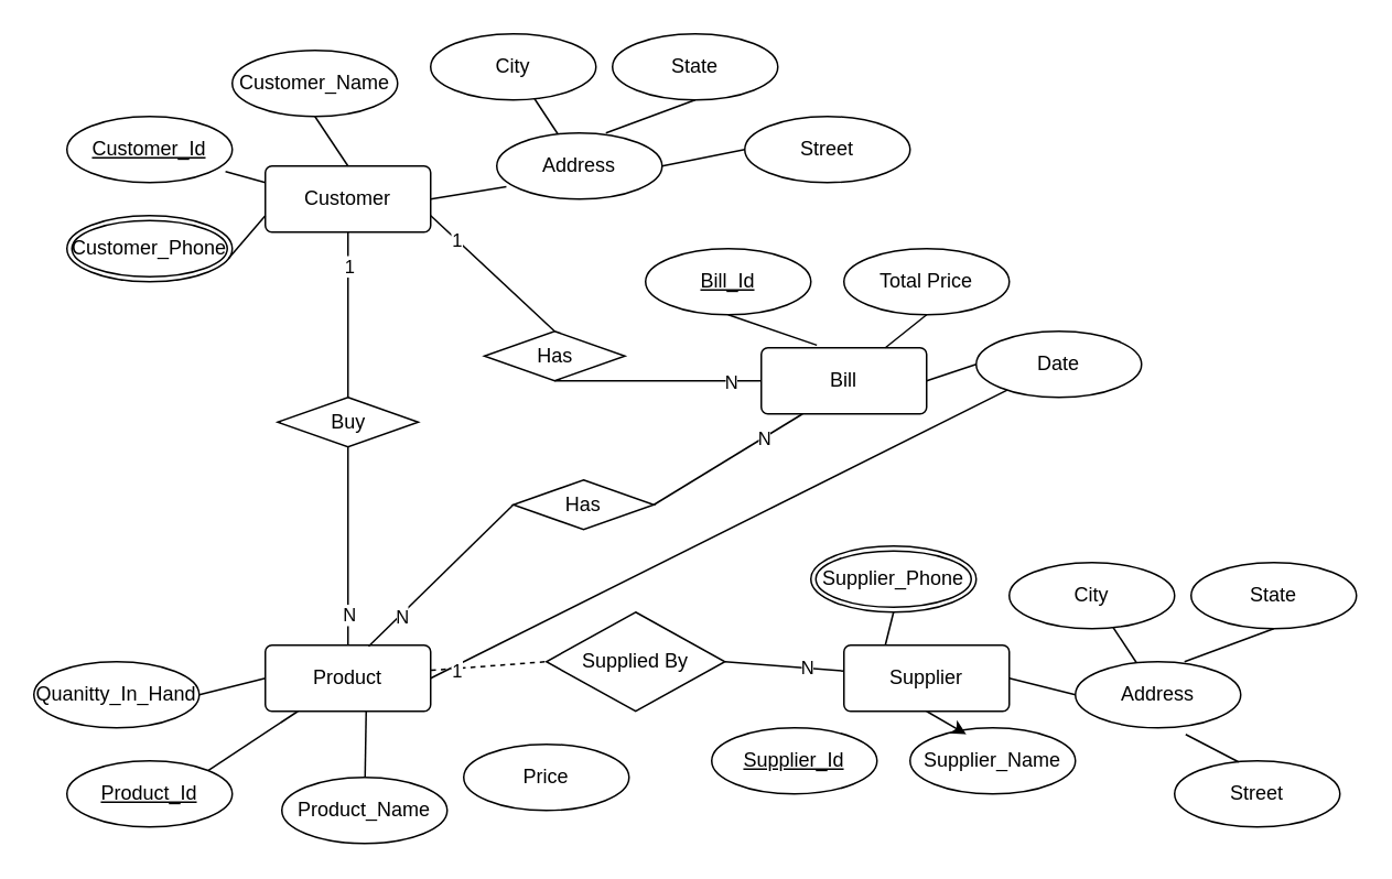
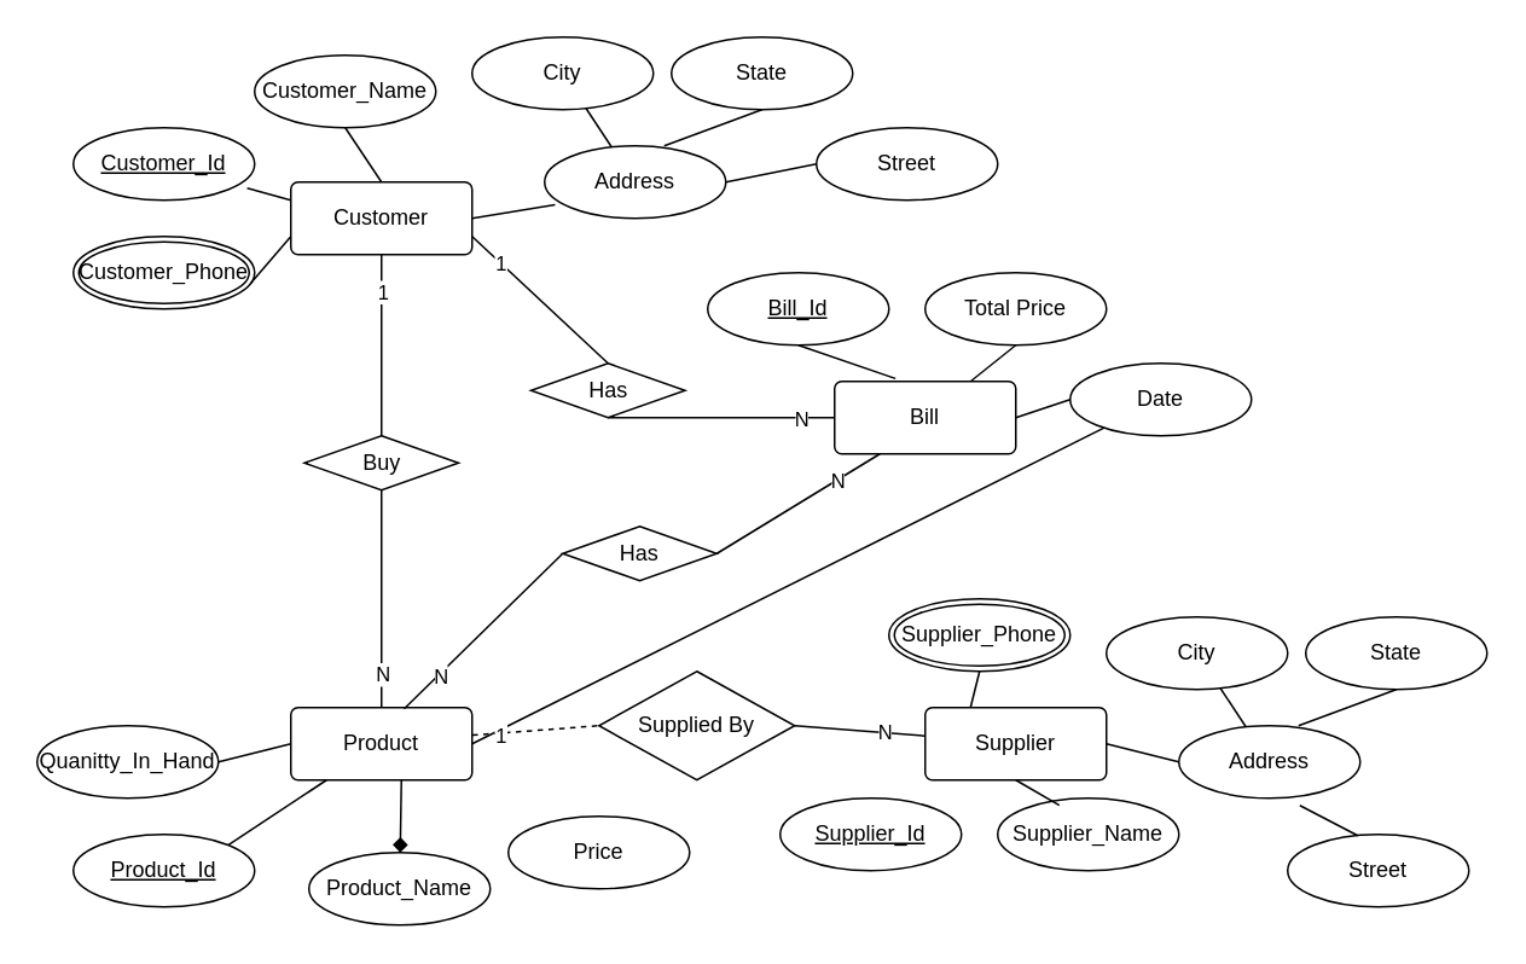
  <mxCell id="0" />
  <mxCell id="1" parent="0" />
  <mxCell id="2" value="" style="group" vertex="1" connectable="0" parent="1"><mxGeometry x="20" y="390" width="435" height="120" as="geometry" /></mxCell>
  <mxCell id="3" value="Product" style="rounded=1;arcSize=10;whiteSpace=wrap;html=1;align=center;" vertex="1" parent="2"><mxGeometry x="140" width="100" height="40" as="geometry" /></mxCell>
  <mxCell id="4" value="Product_Id" style="ellipse;whiteSpace=wrap;html=1;align=center;fontStyle=4;" vertex="1" parent="2"><mxGeometry x="20" y="70" width="100" height="40" as="geometry" /></mxCell>
  <mxCell id="5" value="Product_Name" style="ellipse;whiteSpace=wrap;html=1;align=center;" vertex="1" parent="2"><mxGeometry x="150" y="80" width="100" height="40" as="geometry" /></mxCell>
  <mxCell id="6" value="Quanitty_In_Hand" style="ellipse;whiteSpace=wrap;html=1;align=center;" vertex="1" parent="2"><mxGeometry y="10" width="100" height="40" as="geometry" /></mxCell>
  <mxCell id="7" value="Price" style="ellipse;whiteSpace=wrap;html=1;align=center;" vertex="1" parent="2"><mxGeometry x="260" y="60" width="100" height="40" as="geometry" /></mxCell>
  <mxCell id="8" value="" style="endArrow=none;html=1;rounded=0;exitX=1;exitY=0.5;exitDx=0;exitDy=0;" edge="1" parent="2" source="3" target="56"><mxGeometry relative="1" as="geometry"><mxPoint x="130" y="120" as="sourcePoint" /><mxPoint x="290" y="120" as="targetPoint" /></mxGeometry></mxCell>
- <mxCell id="9" value="" style="endArrow=none;html=1;rounded=0;exitX=0.61;exitY=0.997;exitDx=0;exitDy=0;exitPerimeter=0;" edge="1" parent="2" source="3" target="5"><mxGeometry relative="1" as="geometry"><mxPoint x="130" y="120" as="sourcePoint" /><mxPoint x="290" y="120" as="targetPoint" /></mxGeometry></mxCell>
+ <mxCell id="9" value="" style="endArrow=diamond;html=1;rounded=0;exitX=0.61;exitY=0.997;exitDx=0;exitDy=0;exitPerimeter=0;" edge="1" parent="2" source="3" target="5"><mxGeometry relative="1" as="geometry"><mxPoint x="130" y="120" as="sourcePoint" /><mxPoint x="290" y="120" as="targetPoint" /></mxGeometry></mxCell>
  <mxCell id="10" value="" style="endArrow=none;html=1;rounded=0;exitX=1;exitY=0;exitDx=0;exitDy=0;" edge="1" parent="2" source="4" target="3"><mxGeometry relative="1" as="geometry"><mxPoint x="130" y="120" as="sourcePoint" /><mxPoint x="290" y="120" as="targetPoint" /></mxGeometry></mxCell>
  <mxCell id="11" value="" style="endArrow=none;html=1;rounded=0;exitX=1;exitY=0.5;exitDx=0;exitDy=0;entryX=0;entryY=0.5;entryDx=0;entryDy=0;" edge="1" parent="2" source="6" target="3"><mxGeometry relative="1" as="geometry"><mxPoint x="130" y="120" as="sourcePoint" /><mxPoint x="290" y="120" as="targetPoint" /></mxGeometry></mxCell>
  <mxCell id="12" value="" style="endArrow=none;html=1;rounded=0;exitX=1;exitY=0.5;exitDx=0;exitDy=0;entryX=0.001;entryY=0.392;entryDx=0;entryDy=0;entryPerimeter=0;" edge="1" parent="1" source="53" target="21"><mxGeometry relative="1" as="geometry"><mxPoint x="350" y="250" as="sourcePoint" /><mxPoint x="510" y="250" as="targetPoint" /></mxGeometry></mxCell>
  <mxCell id="13" value="N" style="edgeLabel;html=1;align=center;verticalAlign=middle;resizable=0;points=[];" vertex="1" connectable="0" parent="12"><mxGeometry x="0.396" relative="1" as="geometry"><mxPoint as="offset" /></mxGeometry></mxCell>
  <mxCell id="14" value="" style="group" vertex="1" connectable="0" parent="1"><mxGeometry x="430" y="340" width="390" height="160" as="geometry" /></mxCell>
  <mxCell id="15" value="City" style="ellipse;whiteSpace=wrap;html=1;align=center;" vertex="1" parent="14"><mxGeometry x="180" width="100" height="40" as="geometry" /></mxCell>
  <mxCell id="16" value="State" style="ellipse;whiteSpace=wrap;html=1;align=center;" vertex="1" parent="14"><mxGeometry x="290" width="100" height="40" as="geometry" /></mxCell>
  <mxCell id="17" value="Street" style="ellipse;whiteSpace=wrap;html=1;align=center;" vertex="1" parent="14"><mxGeometry x="280" y="120" width="100" height="40" as="geometry" /></mxCell>
  <mxCell id="18" value="" style="endArrow=none;html=1;rounded=0;" edge="1" parent="14" source="24" target="15"><mxGeometry relative="1" as="geometry"><mxPoint x="-60" y="10" as="sourcePoint" /><mxPoint x="100" y="10" as="targetPoint" /></mxGeometry></mxCell>
  <mxCell id="19" value="" style="endArrow=none;html=1;rounded=0;entryX=0.5;entryY=1;entryDx=0;entryDy=0;exitX=0.66;exitY=0;exitDx=0;exitDy=0;exitPerimeter=0;" edge="1" parent="14" source="24" target="16"><mxGeometry relative="1" as="geometry"><mxPoint x="-60" y="10" as="sourcePoint" /><mxPoint x="100" y="10" as="targetPoint" /></mxGeometry></mxCell>
  <mxCell id="20" value="" style="endArrow=none;html=1;rounded=0;entryX=0.667;entryY=1.1;entryDx=0;entryDy=0;entryPerimeter=0;exitX=0.387;exitY=0.017;exitDx=0;exitDy=0;exitPerimeter=0;" edge="1" parent="14" source="17" target="24"><mxGeometry relative="1" as="geometry"><mxPoint x="-60" y="10" as="sourcePoint" /><mxPoint x="100" y="10" as="targetPoint" /></mxGeometry></mxCell>
  <mxCell id="21" value="Supplier" style="rounded=1;arcSize=10;whiteSpace=wrap;html=1;align=center;" vertex="1" parent="14"><mxGeometry x="80" y="50" width="100" height="40" as="geometry" /></mxCell>
  <mxCell id="22" value="Supplier_Id" style="ellipse;whiteSpace=wrap;html=1;align=center;fontStyle=4;" vertex="1" parent="14"><mxGeometry y="100" width="100" height="40" as="geometry" /></mxCell>
  <mxCell id="23" value="Supplier_Name" style="ellipse;whiteSpace=wrap;html=1;align=center;" vertex="1" parent="14"><mxGeometry x="120" y="100" width="100" height="40" as="geometry" /></mxCell>
  <mxCell id="24" value="Address" style="ellipse;whiteSpace=wrap;html=1;align=center;" vertex="1" parent="14"><mxGeometry x="220" y="60" width="100" height="40" as="geometry" /></mxCell>
- <mxCell id="25" value="" style="endArrow=classic;html=1;rounded=0;exitX=0.5;exitY=1;exitDx=0;exitDy=0;entryX=0.34;entryY=0.099;entryDx=0;entryDy=0;entryPerimeter=0;" edge="1" parent="14" source="21" target="23"><mxGeometry relative="1" as="geometry"><mxPoint x="-40" y="170" as="sourcePoint" /><mxPoint x="120" y="170" as="targetPoint" /></mxGeometry></mxCell>
+ <mxCell id="25" value="" style="endArrow=none;html=1;rounded=0;exitX=0.5;exitY=1;exitDx=0;exitDy=0;entryX=0.34;entryY=0.099;entryDx=0;entryDy=0;entryPerimeter=0;" edge="1" parent="14" source="21" target="23"><mxGeometry relative="1" as="geometry"><mxPoint x="-40" y="170" as="sourcePoint" /><mxPoint x="120" y="170" as="targetPoint" /></mxGeometry></mxCell>
  <mxCell id="26" value="" style="endArrow=none;html=1;rounded=0;exitX=1;exitY=0.5;exitDx=0;exitDy=0;entryX=0;entryY=0.5;entryDx=0;entryDy=0;" edge="1" parent="14" source="21" target="24"><mxGeometry relative="1" as="geometry"><mxPoint x="-40" y="170" as="sourcePoint" /><mxPoint x="120" y="170" as="targetPoint" /></mxGeometry></mxCell>
  <mxCell id="27" value="Supplier_Phone" style="ellipse;shape=doubleEllipse;margin=3;whiteSpace=wrap;html=1;align=center;" vertex="1" parent="14"><mxGeometry x="60" y="-10" width="100" height="40" as="geometry" /></mxCell>
  <mxCell id="28" value="" style="endArrow=none;html=1;rounded=0;entryX=0.5;entryY=1;entryDx=0;entryDy=0;exitX=0.25;exitY=0;exitDx=0;exitDy=0;" edge="1" parent="14" source="21" target="27"><mxGeometry relative="1" as="geometry"><mxPoint x="-280" y="10" as="sourcePoint" /><mxPoint x="-120" y="10" as="targetPoint" /></mxGeometry></mxCell>
  <mxCell id="29" value="" style="group" vertex="1" connectable="0" parent="1"><mxGeometry x="40" y="20" width="570" height="170" as="geometry" /></mxCell>
  <mxCell id="30" value="Customer" style="rounded=1;arcSize=10;whiteSpace=wrap;html=1;align=center;" vertex="1" parent="29"><mxGeometry x="120" y="80" width="100" height="40" as="geometry" /></mxCell>
  <mxCell id="31" value="Customer_Name" style="ellipse;whiteSpace=wrap;html=1;align=center;" vertex="1" parent="29"><mxGeometry x="100" y="10" width="100" height="40" as="geometry" /></mxCell>
  <mxCell id="32" value="Customer_Id" style="ellipse;whiteSpace=wrap;html=1;align=center;fontStyle=4;" vertex="1" parent="29"><mxGeometry y="50" width="100" height="40" as="geometry" /></mxCell>
  <mxCell id="33" value="Customer_Phone" style="ellipse;shape=doubleEllipse;margin=3;whiteSpace=wrap;html=1;align=center;" vertex="1" parent="29"><mxGeometry y="110" width="100" height="40" as="geometry" /></mxCell>
  <mxCell id="34" value="State" style="ellipse;whiteSpace=wrap;html=1;align=center;" vertex="1" parent="29"><mxGeometry x="330" width="100" height="40" as="geometry" /></mxCell>
  <mxCell id="35" value="Street" style="ellipse;whiteSpace=wrap;html=1;align=center;" vertex="1" parent="29"><mxGeometry x="410" y="50" width="100" height="40" as="geometry" /></mxCell>
  <mxCell id="36" value="" style="endArrow=none;html=1;rounded=0;" edge="1" source="39" target="40" parent="29"><mxGeometry relative="1" as="geometry"><mxPoint x="-20" y="10" as="sourcePoint" /><mxPoint x="140" y="10" as="targetPoint" /></mxGeometry></mxCell>
  <mxCell id="37" value="" style="endArrow=none;html=1;rounded=0;entryX=0.5;entryY=1;entryDx=0;entryDy=0;exitX=0.66;exitY=0;exitDx=0;exitDy=0;exitPerimeter=0;" edge="1" source="39" target="34" parent="29"><mxGeometry relative="1" as="geometry"><mxPoint x="-20" y="10" as="sourcePoint" /><mxPoint x="140" y="10" as="targetPoint" /></mxGeometry></mxCell>
  <mxCell id="38" value="" style="endArrow=none;html=1;rounded=0;entryX=1;entryY=0.5;entryDx=0;entryDy=0;exitX=0;exitY=0.5;exitDx=0;exitDy=0;" edge="1" source="35" target="39" parent="29"><mxGeometry relative="1" as="geometry"><mxPoint x="-20" y="10" as="sourcePoint" /><mxPoint x="140" y="10" as="targetPoint" /></mxGeometry></mxCell>
  <mxCell id="39" value="Address" style="ellipse;whiteSpace=wrap;html=1;align=center;" vertex="1" parent="29"><mxGeometry x="260" y="60" width="100" height="40" as="geometry" /></mxCell>
  <mxCell id="40" value="City" style="ellipse;whiteSpace=wrap;html=1;align=center;" vertex="1" parent="29"><mxGeometry x="220" width="100" height="40" as="geometry" /></mxCell>
  <mxCell id="41" value="" style="endArrow=none;html=1;rounded=0;exitX=0.977;exitY=0.651;exitDx=0;exitDy=0;exitPerimeter=0;entryX=0;entryY=0.75;entryDx=0;entryDy=0;" edge="1" parent="29" source="33" target="30"><mxGeometry relative="1" as="geometry"><mxPoint x="110" y="160" as="sourcePoint" /><mxPoint x="270" y="160" as="targetPoint" /></mxGeometry></mxCell>
  <mxCell id="42" value="" style="endArrow=none;html=1;rounded=0;exitX=0.959;exitY=0.832;exitDx=0;exitDy=0;exitPerimeter=0;entryX=0;entryY=0.25;entryDx=0;entryDy=0;" edge="1" parent="29" source="32" target="30"><mxGeometry relative="1" as="geometry"><mxPoint x="110" y="160" as="sourcePoint" /><mxPoint x="270" y="160" as="targetPoint" /></mxGeometry></mxCell>
  <mxCell id="43" value="" style="endArrow=none;html=1;rounded=0;exitX=0.5;exitY=1;exitDx=0;exitDy=0;entryX=0.5;entryY=0;entryDx=0;entryDy=0;" edge="1" parent="29" source="31" target="30"><mxGeometry relative="1" as="geometry"><mxPoint x="110" y="160" as="sourcePoint" /><mxPoint x="270" y="160" as="targetPoint" /></mxGeometry></mxCell>
  <mxCell id="44" value="" style="endArrow=none;html=1;rounded=0;exitX=1;exitY=0.5;exitDx=0;exitDy=0;entryX=0.058;entryY=0.814;entryDx=0;entryDy=0;entryPerimeter=0;" edge="1" parent="29" source="30" target="39"><mxGeometry relative="1" as="geometry"><mxPoint x="110" y="160" as="sourcePoint" /><mxPoint x="270" y="160" as="targetPoint" /></mxGeometry></mxCell>
  <mxCell id="45" value="Bill_Id" style="ellipse;whiteSpace=wrap;html=1;align=center;fontStyle=4;" vertex="1" parent="29"><mxGeometry x="350" y="130" width="100" height="40" as="geometry" /></mxCell>
  <mxCell id="46" value="Total Price" style="ellipse;whiteSpace=wrap;html=1;align=center;" vertex="1" parent="29"><mxGeometry x="470" y="130" width="100" height="40" as="geometry" /></mxCell>
  <mxCell id="47" value="Buy" style="shape=rhombus;perimeter=rhombusPerimeter;whiteSpace=wrap;html=1;align=center;" vertex="1" parent="1"><mxGeometry x="167.5" y="240" width="85" height="30" as="geometry" /></mxCell>
  <mxCell id="48" value="" style="endArrow=none;html=1;rounded=0;exitX=0.5;exitY=0;exitDx=0;exitDy=0;entryX=0.5;entryY=1;entryDx=0;entryDy=0;" edge="1" parent="1" source="3" target="47"><mxGeometry relative="1" as="geometry"><mxPoint x="270" y="190" as="sourcePoint" /><mxPoint x="430" y="190" as="targetPoint" /></mxGeometry></mxCell>
  <mxCell id="49" value="N" style="edgeLabel;html=1;align=center;verticalAlign=middle;resizable=0;points=[];" vertex="1" connectable="0" parent="48"><mxGeometry x="-0.69" relative="1" as="geometry"><mxPoint as="offset" /></mxGeometry></mxCell>
  <mxCell id="50" value="" style="endArrow=none;html=1;rounded=0;entryX=0.5;entryY=1;entryDx=0;entryDy=0;exitX=0.5;exitY=0;exitDx=0;exitDy=0;" edge="1" parent="1" source="47" target="30"><mxGeometry relative="1" as="geometry"><mxPoint x="230" y="200" as="sourcePoint" /><mxPoint x="390" y="200" as="targetPoint" /></mxGeometry></mxCell>
  <mxCell id="51" value="1" style="edgeLabel;html=1;align=center;verticalAlign=middle;resizable=0;points=[];" vertex="1" connectable="0" parent="50"><mxGeometry x="0.596" relative="1" as="geometry"><mxPoint as="offset" /></mxGeometry></mxCell>
  <mxCell id="52" value="Bill" style="rounded=1;arcSize=10;whiteSpace=wrap;html=1;align=center;" vertex="1" parent="1"><mxGeometry x="460" y="210" width="100" height="40" as="geometry" /></mxCell>
  <mxCell id="53" value="Supplied By" style="shape=rhombus;perimeter=rhombusPerimeter;whiteSpace=wrap;html=1;align=center;" vertex="1" parent="1"><mxGeometry x="330" y="370" width="108" height="60" as="geometry" /></mxCell>
  <mxCell id="54" value="" style="endArrow=none;html=1;rounded=0;exitX=1.002;exitY=0.381;exitDx=0;exitDy=0;exitPerimeter=0;entryX=0;entryY=0.5;entryDx=0;entryDy=0;dashed=1;" edge="1" parent="1" source="3" target="53"><mxGeometry relative="1" as="geometry"><mxPoint x="350" y="360" as="sourcePoint" /><mxPoint x="510" y="360" as="targetPoint" /></mxGeometry></mxCell>
  <mxCell id="55" value="1" style="edgeLabel;html=1;align=center;verticalAlign=middle;resizable=0;points=[];" vertex="1" connectable="0" parent="54"><mxGeometry x="-0.578" y="-1" relative="1" as="geometry"><mxPoint as="offset" /></mxGeometry></mxCell>
  <mxCell id="56" value="Date" style="ellipse;whiteSpace=wrap;html=1;align=center;" vertex="1" parent="1"><mxGeometry x="590" y="200" width="100" height="40" as="geometry" /></mxCell>
  <mxCell id="57" value="" style="endArrow=none;html=1;rounded=0;exitX=0.5;exitY=1;exitDx=0;exitDy=0;entryX=0.336;entryY=-0.04;entryDx=0;entryDy=0;entryPerimeter=0;" edge="1" parent="1" source="45" target="52"><mxGeometry relative="1" as="geometry"><mxPoint x="350" y="250" as="sourcePoint" /><mxPoint x="510" y="250" as="targetPoint" /></mxGeometry></mxCell>
  <mxCell id="58" value="" style="endArrow=none;html=1;rounded=0;exitX=0.5;exitY=1;exitDx=0;exitDy=0;entryX=0.75;entryY=0;entryDx=0;entryDy=0;" edge="1" parent="1" source="46" target="52"><mxGeometry relative="1" as="geometry"><mxPoint x="350" y="250" as="sourcePoint" /><mxPoint x="510" y="250" as="targetPoint" /></mxGeometry></mxCell>
  <mxCell id="59" value="" style="endArrow=none;html=1;rounded=0;exitX=0;exitY=0.5;exitDx=0;exitDy=0;entryX=1;entryY=0.5;entryDx=0;entryDy=0;" edge="1" parent="1" source="56" target="52"><mxGeometry relative="1" as="geometry"><mxPoint x="350" y="250" as="sourcePoint" /><mxPoint x="510" y="250" as="targetPoint" /></mxGeometry></mxCell>
  <mxCell id="60" value="" style="endArrow=none;html=1;rounded=0;exitX=0.5;exitY=0;exitDx=0;exitDy=0;entryX=1;entryY=0.75;entryDx=0;entryDy=0;" edge="1" source="62" parent="1" target="30"><mxGeometry relative="1" as="geometry"><mxPoint x="355" y="160" as="sourcePoint" /><mxPoint x="270" y="100" as="targetPoint" /></mxGeometry></mxCell>
  <mxCell id="61" value="1" style="edgeLabel;html=1;align=center;verticalAlign=middle;resizable=0;points=[];" vertex="1" connectable="0" parent="60"><mxGeometry x="0.596" relative="1" as="geometry"><mxPoint as="offset" /></mxGeometry></mxCell>
  <mxCell id="62" value="Has" style="shape=rhombus;perimeter=rhombusPerimeter;whiteSpace=wrap;html=1;align=center;" vertex="1" parent="1"><mxGeometry x="292.5" y="200" width="85" height="30" as="geometry" /></mxCell>
  <mxCell id="63" value="" style="endArrow=none;html=1;rounded=0;exitX=0;exitY=0.5;exitDx=0;exitDy=0;entryX=0.5;entryY=1;entryDx=0;entryDy=0;" edge="1" target="62" parent="1" source="52"><mxGeometry relative="1" as="geometry"><mxPoint x="470" y="200" as="sourcePoint" /><mxPoint x="555" y="150" as="targetPoint" /></mxGeometry></mxCell>
  <mxCell id="64" value="N" style="edgeLabel;html=1;align=center;verticalAlign=middle;resizable=0;points=[];" vertex="1" connectable="0" parent="63"><mxGeometry x="-0.69" relative="1" as="geometry"><mxPoint as="offset" /></mxGeometry></mxCell>
  <mxCell id="65" value="Has" style="shape=rhombus;perimeter=rhombusPerimeter;whiteSpace=wrap;html=1;align=center;" vertex="1" parent="1"><mxGeometry x="310" y="290" width="85" height="30" as="geometry" /></mxCell>
  <mxCell id="66" value="" style="endArrow=none;html=1;rounded=0;exitX=1;exitY=0.5;exitDx=0;exitDy=0;entryX=0.25;entryY=1;entryDx=0;entryDy=0;" edge="1" parent="1" source="65" target="52"><mxGeometry relative="1" as="geometry"><mxPoint x="290" y="270" as="sourcePoint" /><mxPoint x="450" y="270" as="targetPoint" /></mxGeometry></mxCell>
  <mxCell id="67" value="N" style="edgeLabel;html=1;align=center;verticalAlign=middle;resizable=0;points=[];" vertex="1" connectable="0" parent="66"><mxGeometry x="0.482" relative="1" as="geometry"><mxPoint as="offset" /></mxGeometry></mxCell>
  <mxCell id="68" value="" style="endArrow=none;html=1;rounded=0;exitX=0;exitY=0.5;exitDx=0;exitDy=0;entryX=0.625;entryY=0.016;entryDx=0;entryDy=0;entryPerimeter=0;" edge="1" parent="1" source="65" target="3"><mxGeometry relative="1" as="geometry"><mxPoint x="290" y="270" as="sourcePoint" /><mxPoint x="450" y="270" as="targetPoint" /></mxGeometry></mxCell>
  <mxCell id="69" value="N" style="edgeLabel;html=1;align=center;verticalAlign=middle;resizable=0;points=[];" vertex="1" connectable="0" parent="68"><mxGeometry x="0.576" y="1" relative="1" as="geometry"><mxPoint as="offset" /></mxGeometry></mxCell>
